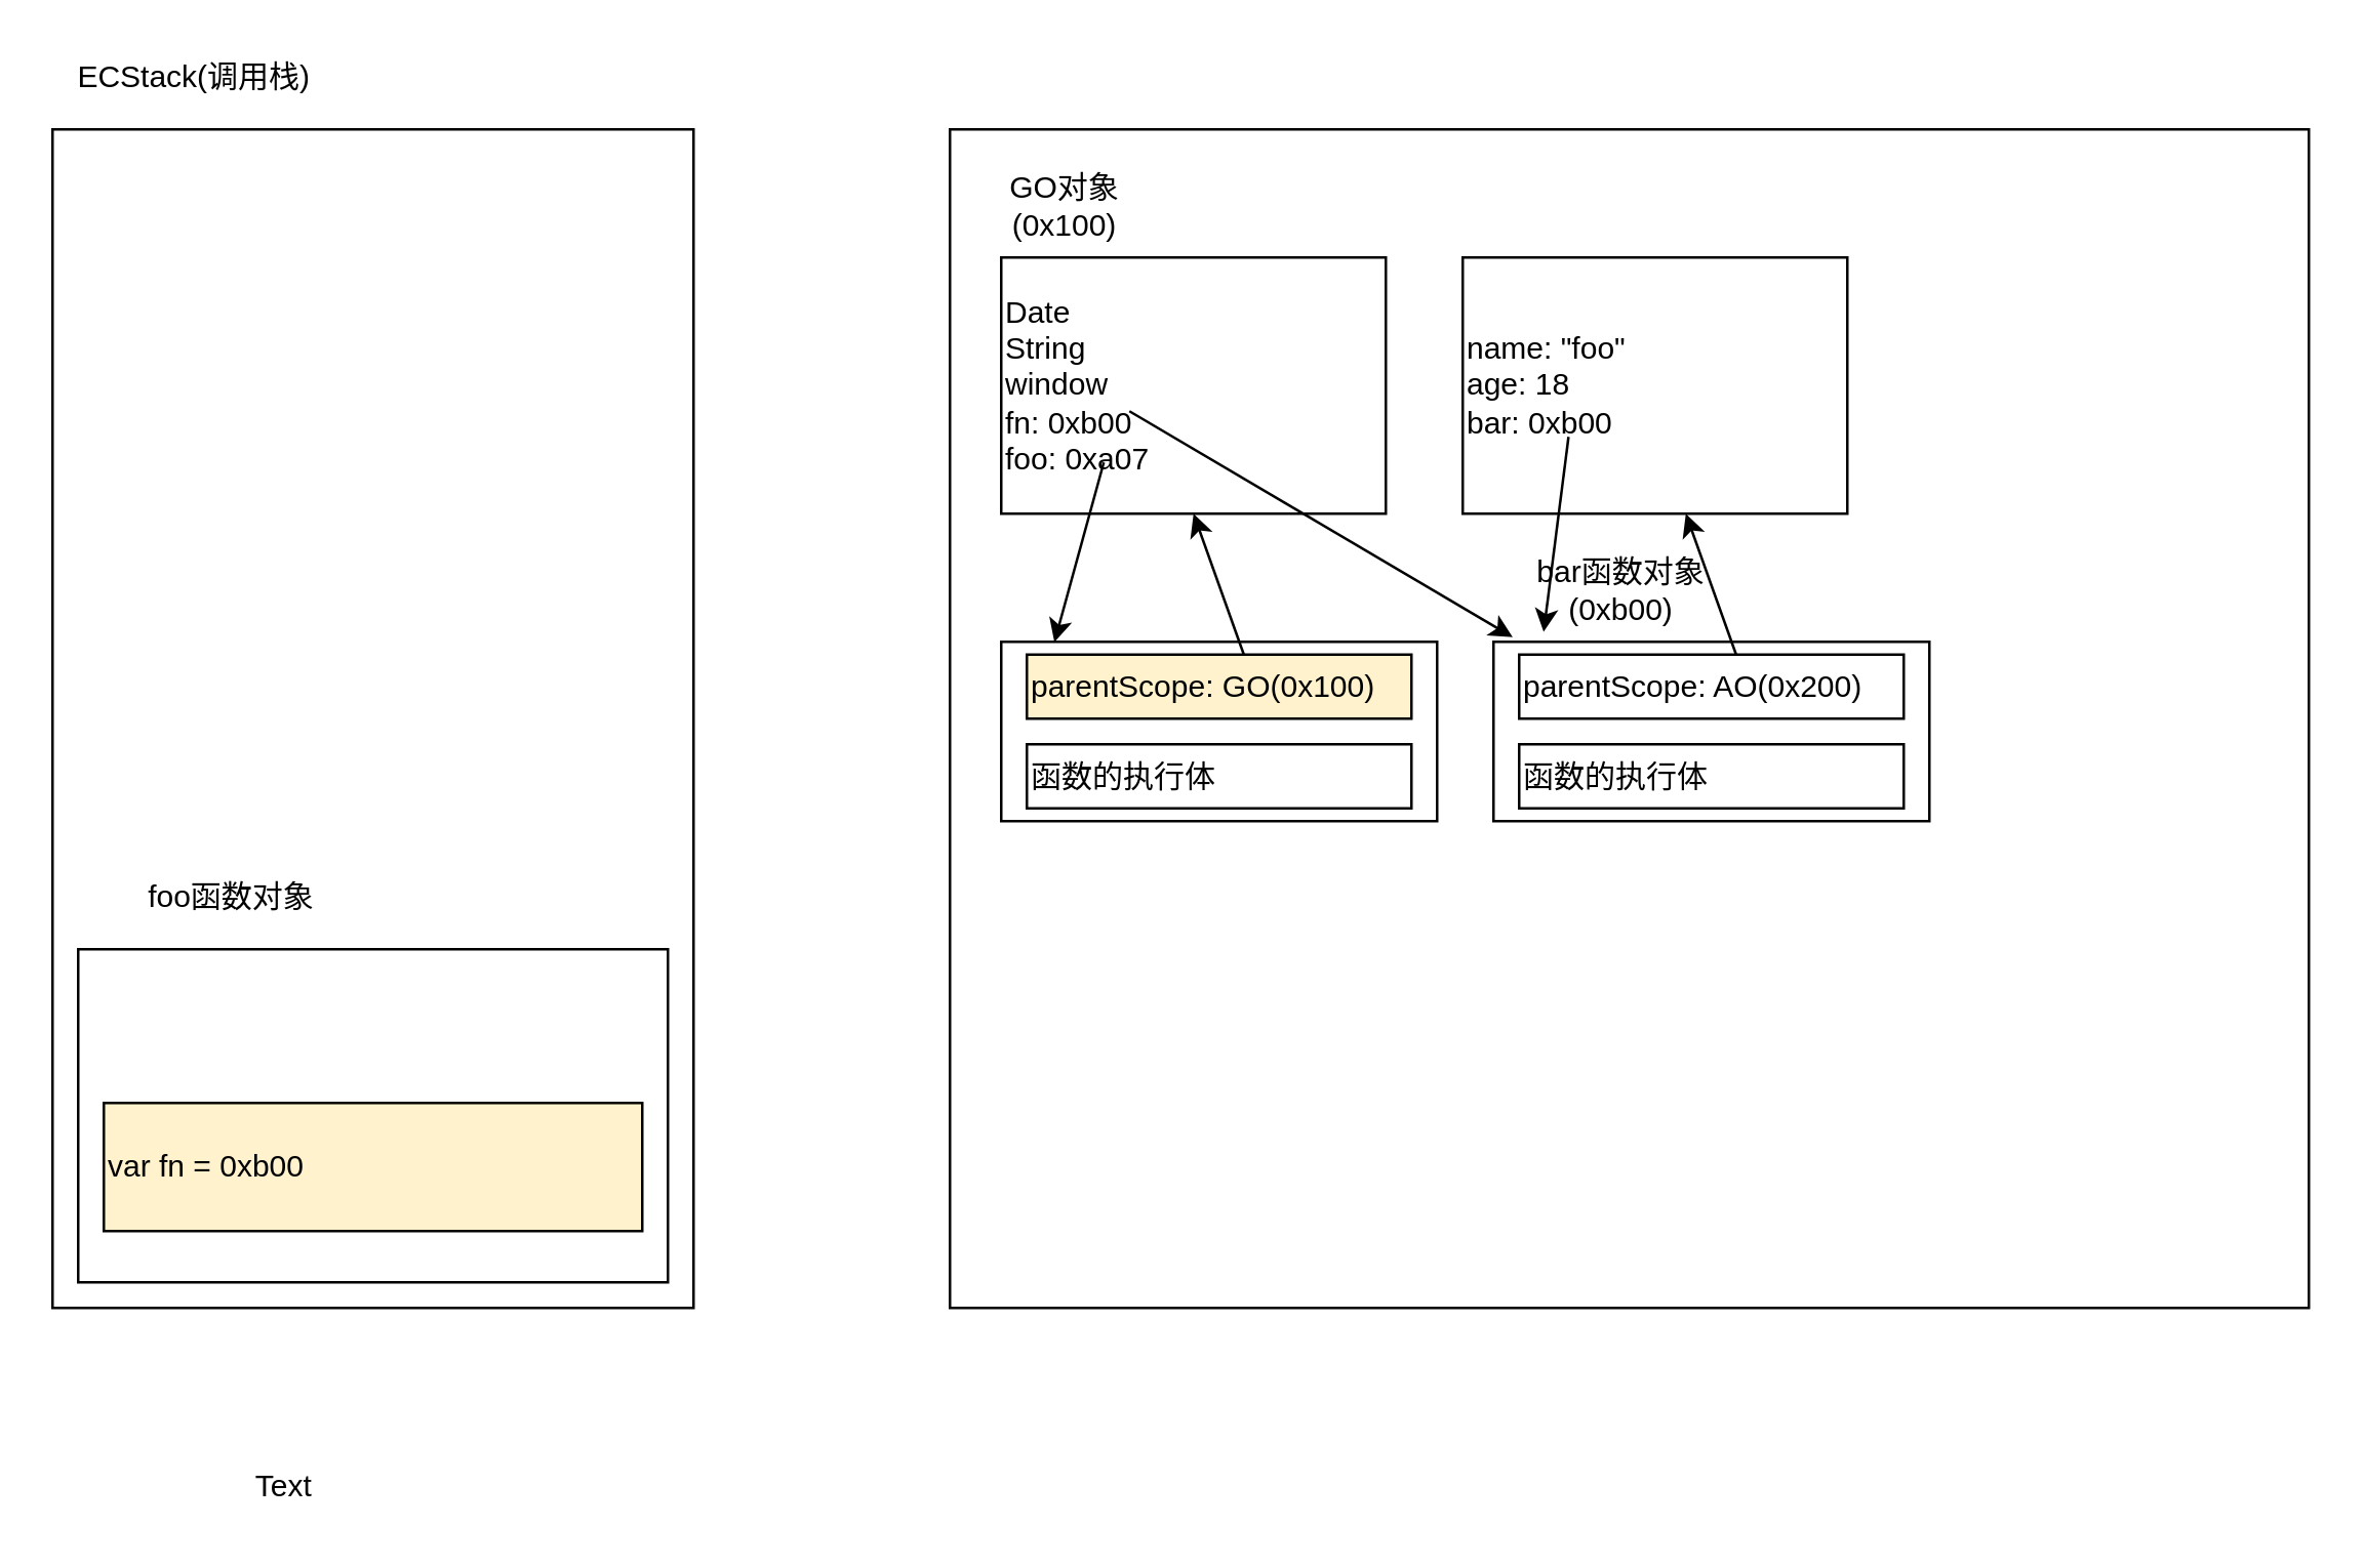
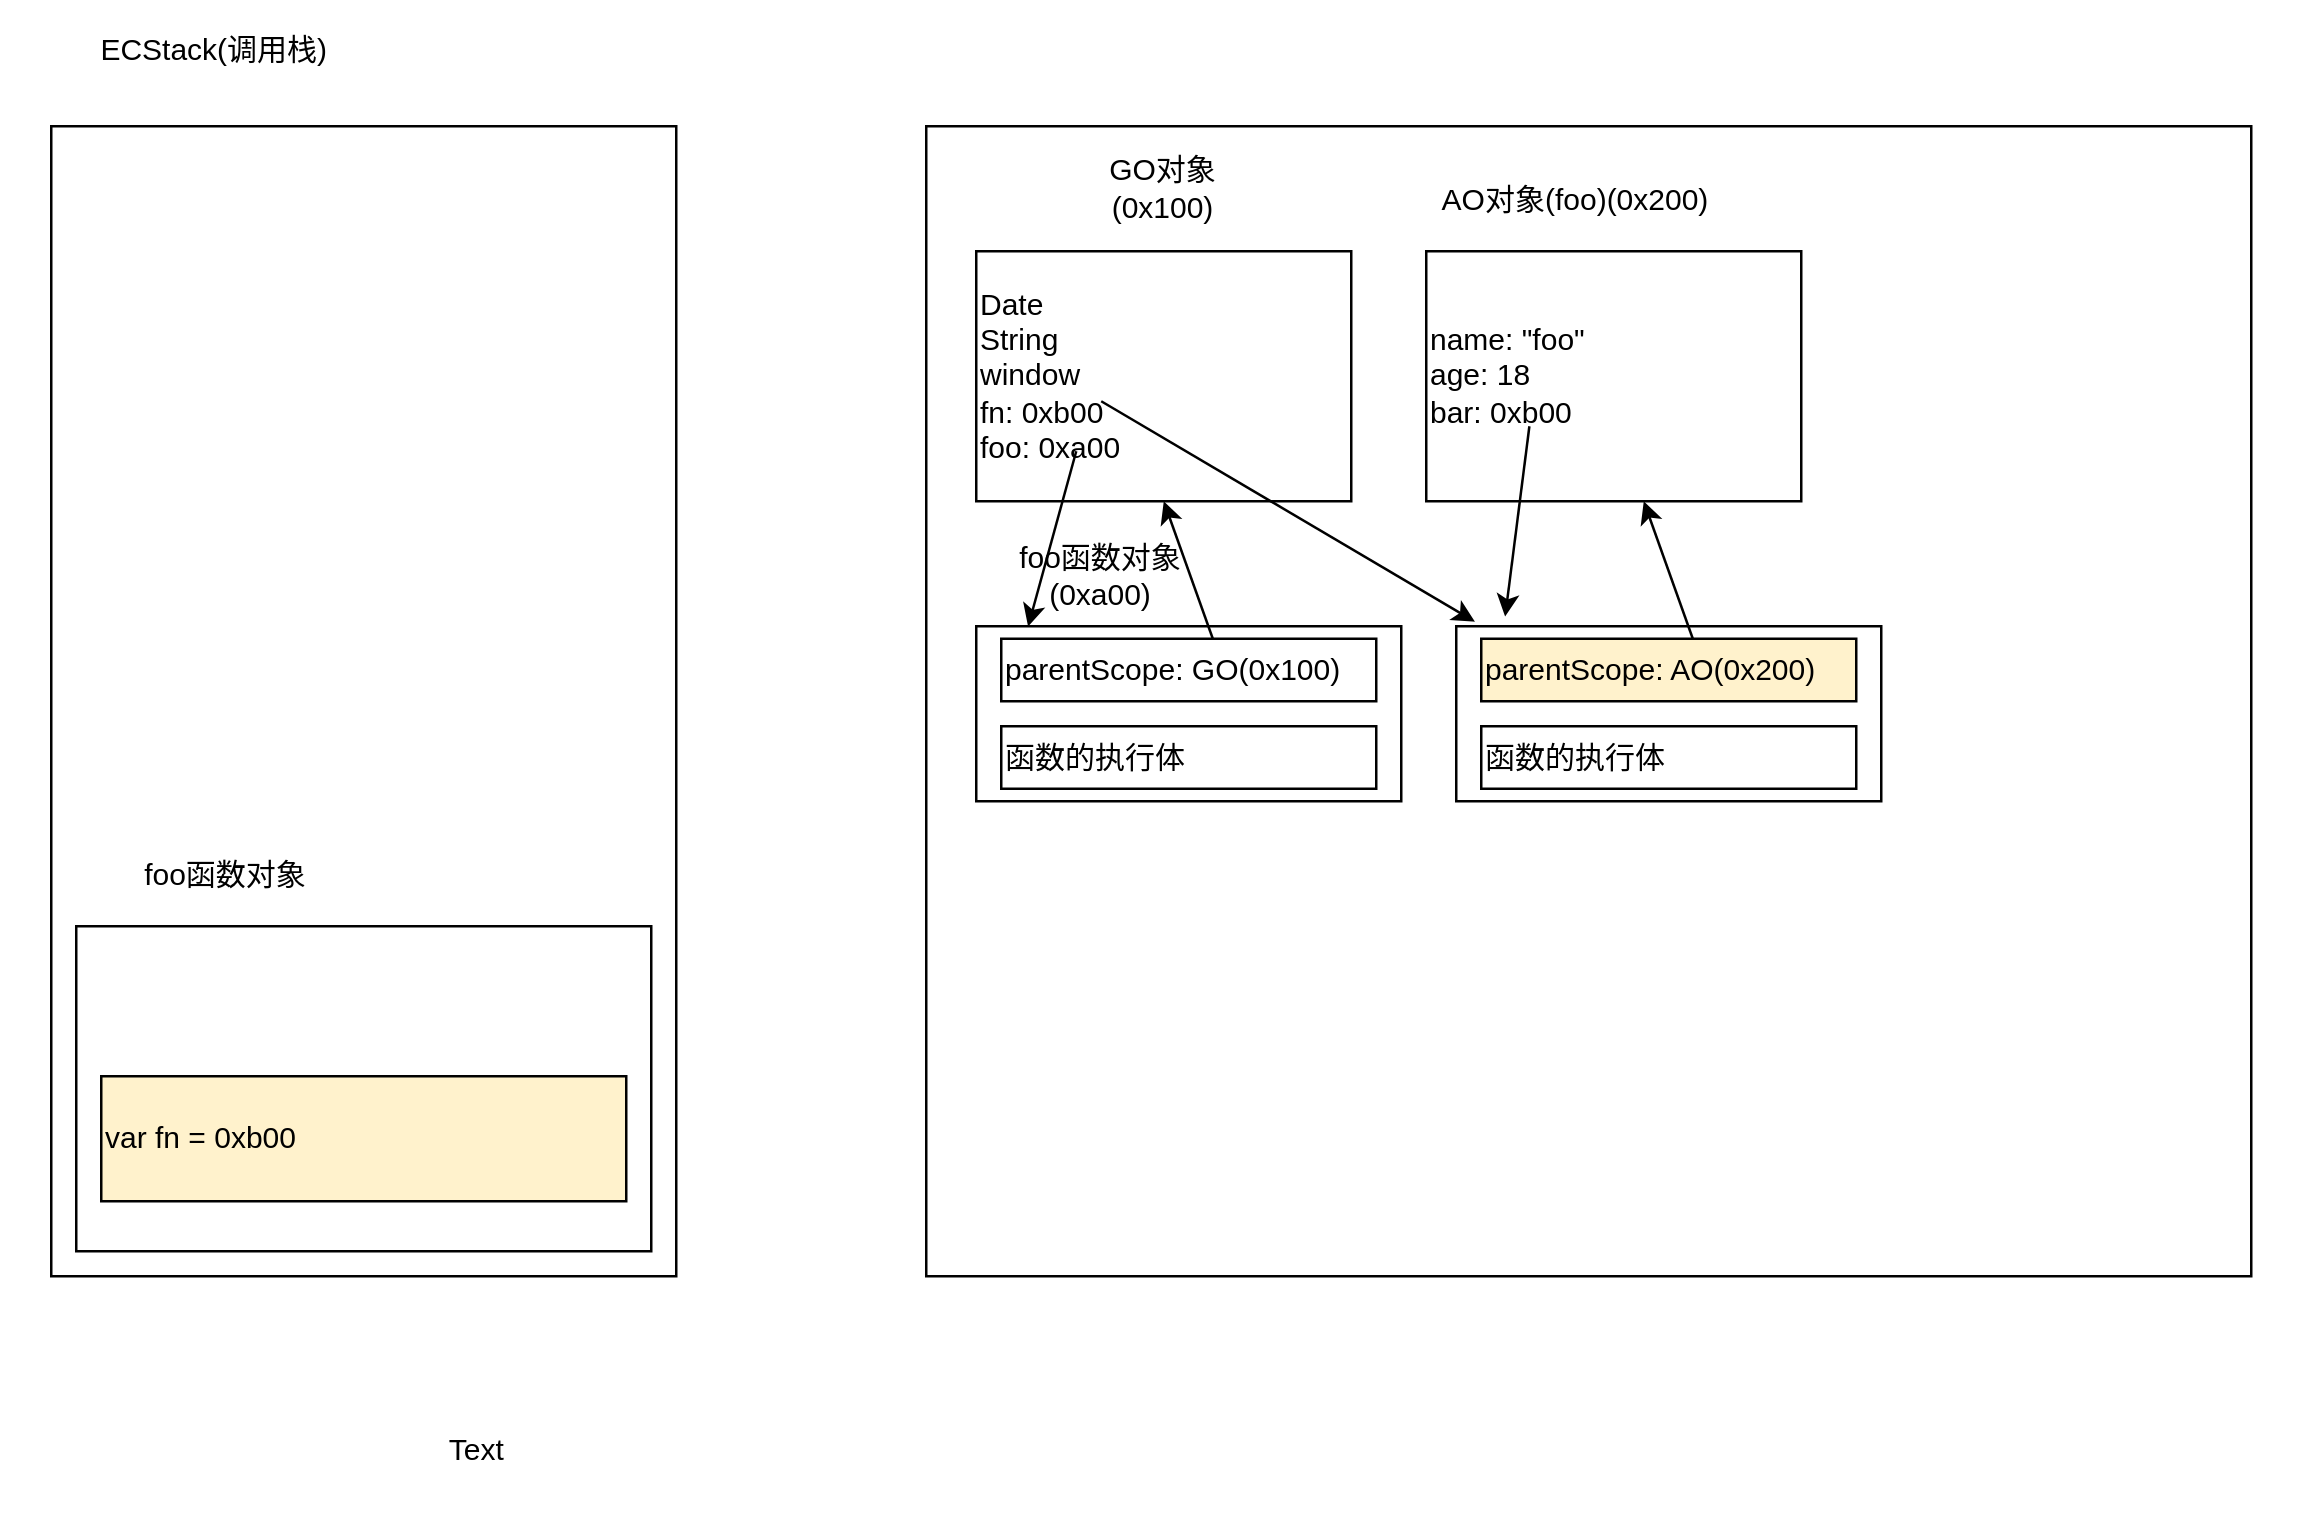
  <mxCell id="0" />
  <mxCell id="1" parent="0" />
  <mxCell id="2" value="" style="rounded=0;whiteSpace=wrap;html=1;" parent="1" vertex="1"><mxGeometry x="370" y="50" width="530" height="460" as="geometry" /></mxCell>
- <mxCell id="3" value="Date&lt;br&gt;String&lt;br&gt;window&lt;br&gt;fn: 0xb00&lt;br&gt;foo:&amp;nbsp;&lt;span style=&quot;text-align: center&quot;&gt;0xa07&lt;br&gt;&lt;/span&gt;" style="rounded=0;whiteSpace=wrap;html=1;align=left;" parent="1" vertex="1"><mxGeometry x="390" y="100" width="150" height="100" as="geometry" /></mxCell>
- <mxCell id="4" value="GO对象(0x100)" style="text;html=1;strokeColor=none;fillColor=none;align=center;verticalAlign=middle;whiteSpace=wrap;rounded=0;" parent="1" vertex="1"><mxGeometry x="390" y="70" width="50" height="20" as="geometry" /></mxCell>
+ <mxCell id="3" value="Date&lt;br&gt;String&lt;br&gt;window&lt;br&gt;fn: 0xb00&lt;br&gt;foo:&amp;nbsp;&lt;span style=&quot;text-align: center&quot;&gt;0xa00&lt;br&gt;&lt;/span&gt;" style="rounded=0;whiteSpace=wrap;html=1;align=left;" parent="1" vertex="1"><mxGeometry x="390" y="100" width="150" height="100" as="geometry" /></mxCell>
+ <mxCell id="4" value="GO对象(0x100)" style="text;html=1;strokeColor=none;fillColor=none;align=center;verticalAlign=middle;whiteSpace=wrap;rounded=0;" parent="1" vertex="1"><mxGeometry x="440" y="65" width="50" height="20" as="geometry" /></mxCell>
  <mxCell id="5" value="" style="rounded=0;whiteSpace=wrap;html=1;align=left;" parent="1" vertex="1"><mxGeometry x="20" y="50" width="250" height="460" as="geometry" /></mxCell>
- <mxCell id="6" value="ECStack(调用栈)" style="text;html=1;align=center;verticalAlign=middle;resizable=0;points=[];autosize=1;strokeColor=none;" parent="1" vertex="1"><mxGeometry x="20" y="20" width="110" height="20" as="geometry" /></mxCell>
+ <mxCell id="6" value="ECStack(调用栈)" style="text;html=1;align=center;verticalAlign=middle;resizable=0;points=[];autosize=1;strokeColor=none;" parent="1" vertex="1"><mxGeometry x="30" y="10" width="110" height="20" as="geometry" /></mxCell>
  <mxCell id="7" value="" style="rounded=0;whiteSpace=wrap;html=1;align=left;" parent="1" vertex="1"><mxGeometry x="30" y="370" width="230" height="130" as="geometry" /></mxCell>
  <mxCell id="8" value="foo函数对象" style="text;html=1;strokeColor=none;fillColor=none;align=center;verticalAlign=middle;whiteSpace=wrap;rounded=0;" parent="1" vertex="1"><mxGeometry x="40" y="340" width="100" height="20" as="geometry" /></mxCell>
  <mxCell id="9" value="" style="rounded=0;whiteSpace=wrap;html=1;align=left;" parent="1" vertex="1"><mxGeometry x="390" y="250" width="170" height="70" as="geometry" /></mxCell>
- <mxCell id="11" value="parentScope: GO(0x100)" style="rounded=0;whiteSpace=wrap;html=1;align=left;fillColor=#fff2cc;" parent="1" vertex="1"><mxGeometry x="400" y="255" width="150" height="25" as="geometry" /></mxCell>
+ <mxCell id="10" value="foo函数对象(0xa00)" style="text;html=1;strokeColor=none;fillColor=none;align=center;verticalAlign=middle;whiteSpace=wrap;rounded=0;" parent="1" vertex="1"><mxGeometry x="400" y="220" width="80" height="20" as="geometry" /></mxCell>
+ <mxCell id="11" value="parentScope: GO(0x100)" style="rounded=0;whiteSpace=wrap;html=1;align=left;" parent="1" vertex="1"><mxGeometry x="400" y="255" width="150" height="25" as="geometry" /></mxCell>
  <mxCell id="12" value="函数的执行体" style="rounded=0;whiteSpace=wrap;html=1;align=left;" parent="1" vertex="1"><mxGeometry x="400" y="290" width="150" height="25" as="geometry" /></mxCell>
  <mxCell id="13" value="" style="endArrow=classic;html=1;entryX=0.122;entryY=0.002;entryDx=0;entryDy=0;entryPerimeter=0;" parent="1" target="9" edge="1"><mxGeometry width="50" height="50" relative="1" as="geometry"><mxPoint x="430" y="180" as="sourcePoint" /><mxPoint x="480" y="130" as="targetPoint" /></mxGeometry></mxCell>
  <mxCell id="14" value="" style="endArrow=classic;html=1;entryX=0.5;entryY=1;entryDx=0;entryDy=0;" parent="1" target="3" edge="1"><mxGeometry width="50" height="50" relative="1" as="geometry"><mxPoint x="484.63" y="255" as="sourcePoint" /><mxPoint x="465.37" y="325.14" as="targetPoint" /></mxGeometry></mxCell>
  <mxCell id="15" value="&lt;span style=&quot;text-align: center&quot;&gt;name: &quot;foo&quot;&lt;br&gt;age: 18&lt;br&gt;bar: 0xb00&lt;br&gt;&lt;/span&gt;" style="rounded=0;whiteSpace=wrap;html=1;align=left;" parent="1" vertex="1"><mxGeometry x="570" y="100" width="150" height="100" as="geometry" /></mxCell>
+ <mxCell id="16" value="AO对象(foo)(0x200)" style="text;html=1;strokeColor=none;fillColor=none;align=center;verticalAlign=middle;whiteSpace=wrap;rounded=0;" parent="1" vertex="1"><mxGeometry x="570" y="70" width="120" height="20" as="geometry" /></mxCell>
  <mxCell id="17" value="" style="rounded=0;whiteSpace=wrap;html=1;align=left;" parent="1" vertex="1"><mxGeometry x="582" y="250" width="170" height="70" as="geometry" /></mxCell>
- <mxCell id="18" value="bar函数对象(0xb00)" style="text;html=1;strokeColor=none;fillColor=none;align=center;verticalAlign=middle;whiteSpace=wrap;rounded=0;" parent="1" vertex="1"><mxGeometry x="592" y="220" width="80" height="20" as="geometry" /></mxCell>
- <mxCell id="19" value="parentScope: AO(0x200)" style="rounded=0;whiteSpace=wrap;html=1;align=left;" parent="1" vertex="1"><mxGeometry x="592" y="255" width="150" height="25" as="geometry" /></mxCell>
+ <mxCell id="19" value="parentScope: AO(0x200)" style="rounded=0;whiteSpace=wrap;html=1;align=left;fillColor=#fff2cc;" parent="1" vertex="1"><mxGeometry x="592" y="255" width="150" height="25" as="geometry" /></mxCell>
  <mxCell id="20" value="函数的执行体" style="rounded=0;whiteSpace=wrap;html=1;align=left;" parent="1" vertex="1"><mxGeometry x="592" y="290" width="150" height="25" as="geometry" /></mxCell>
  <mxCell id="21" value="" style="endArrow=classic;html=1;entryX=0.5;entryY=1;entryDx=0;entryDy=0;" parent="1" edge="1"><mxGeometry width="50" height="50" relative="1" as="geometry"><mxPoint x="676.63" y="255" as="sourcePoint" /><mxPoint x="657" y="200" as="targetPoint" /></mxGeometry></mxCell>
  <mxCell id="22" value="" style="endArrow=classic;html=1;entryX=0.115;entryY=-0.055;entryDx=0;entryDy=0;entryPerimeter=0;" parent="1" target="17" edge="1"><mxGeometry width="50" height="50" relative="1" as="geometry"><mxPoint x="611.26" y="170" as="sourcePoint" /><mxPoint x="592" y="240.14" as="targetPoint" /></mxGeometry></mxCell>
  <mxCell id="23" value="var fn = 0xb00" style="rounded=0;whiteSpace=wrap;html=1;align=left;fillColor=#fff2cc;" parent="1" vertex="1"><mxGeometry x="40" y="430" width="210" height="50" as="geometry" /></mxCell>
  <mxCell id="24" value="" style="endArrow=classic;html=1;entryX=0.044;entryY=-0.026;entryDx=0;entryDy=0;entryPerimeter=0;" parent="1" target="17" edge="1"><mxGeometry width="50" height="50" relative="1" as="geometry"><mxPoint x="440" y="160" as="sourcePoint" /><mxPoint x="490" y="110" as="targetPoint" /></mxGeometry></mxCell>
- <mxCell id="25" value="Text" style="text;html=1;align=center;verticalAlign=middle;resizable=0;points=[];autosize=1;strokeColor=none;fillColor=none;" vertex="1" parent="1"><mxGeometry x="90" y="570" width="40" height="20" as="geometry" /></mxCell>
+ <mxCell id="25" value="Text" style="text;html=1;align=center;verticalAlign=middle;resizable=0;points=[];autosize=1;strokeColor=none;fillColor=none;" vertex="1" parent="1"><mxGeometry x="170" y="570" width="40" height="20" as="geometry" /></mxCell>
